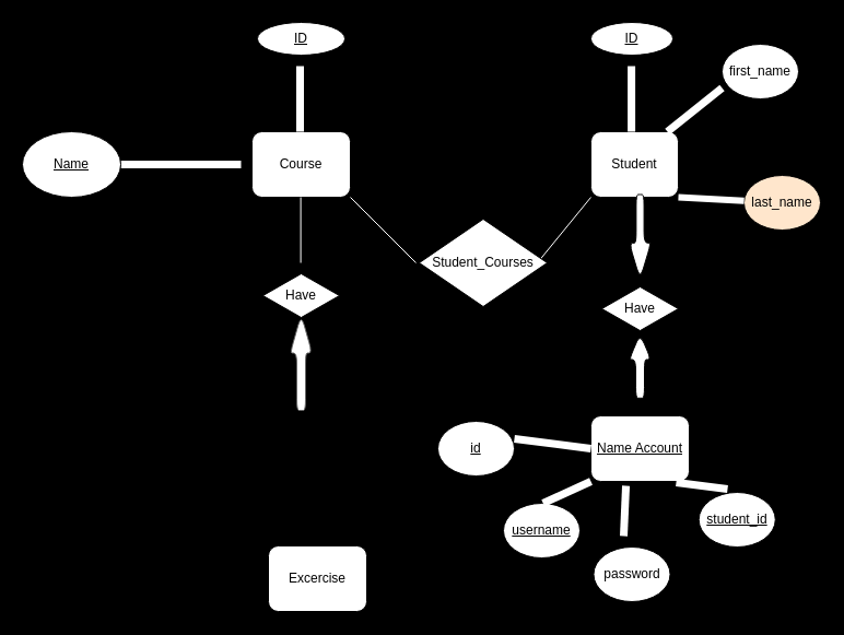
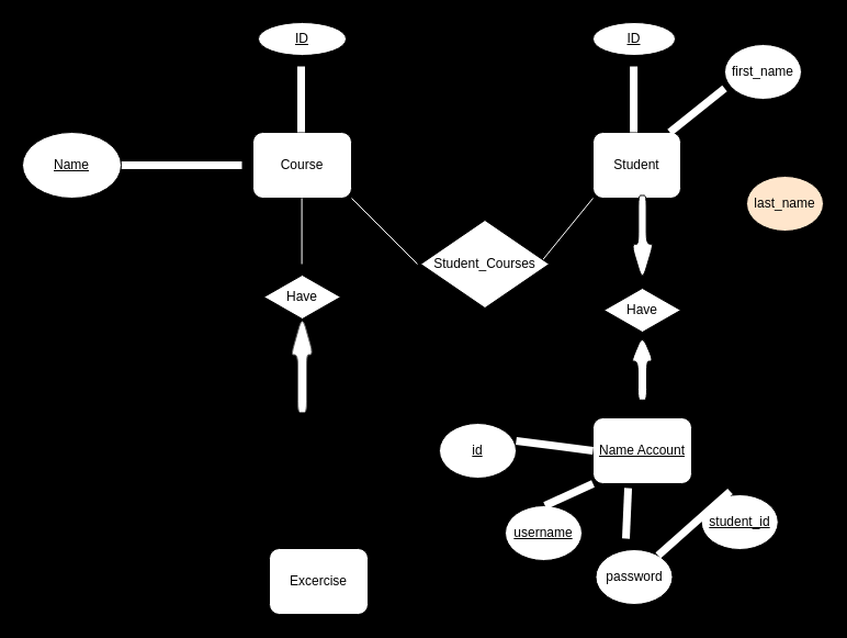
  <mxCell id="0" />
  <mxCell id="1" parent="0" />
  <mxCell id="2" value="Course" style="rounded=1;whiteSpace=wrap;html=1;fillColor=default;" parent="1" vertex="1"><mxGeometry x="230" y="120" width="90" height="60" as="geometry" /></mxCell>
  <mxCell id="3" value="Student" style="rounded=1;whiteSpace=wrap;html=1;fillColor=default;" parent="1" vertex="1"><mxGeometry x="540" y="120" width="80" height="60" as="geometry" /></mxCell>
  <mxCell id="4" value="" style="edgeStyle=none;html=1;" parent="1" source="5" target="10" edge="1"><mxGeometry relative="1" as="geometry" /></mxCell>
  <mxCell id="5" value="Excercise" style="rounded=1;whiteSpace=wrap;html=1;fillColor=default;" parent="1" vertex="1"><mxGeometry x="245" y="499" width="90" height="60" as="geometry" /></mxCell>
  <mxCell id="6" value="&lt;u&gt;Name Account&lt;/u&gt;" style="rounded=1;whiteSpace=wrap;html=1;fillColor=default;" parent="1" vertex="1"><mxGeometry x="540" y="380" width="90" height="60" as="geometry" /></mxCell>
  <mxCell id="7" value="Have" style="rhombus;whiteSpace=wrap;html=1;" parent="1" vertex="1"><mxGeometry x="550" y="262" width="70" height="40" as="geometry" /></mxCell>
  <mxCell id="8" value="Have" style="rhombus;whiteSpace=wrap;html=1;" parent="1" vertex="1"><mxGeometry x="240" y="250" width="70" height="40" as="geometry" /></mxCell>
  <mxCell id="9" value="" style="endArrow=none;html=1;strokeColor=#FFFFFF;" parent="1" edge="1"><mxGeometry width="50" height="50" relative="1" as="geometry"><mxPoint x="274.6" y="240" as="sourcePoint" /><mxPoint x="274.6" y="180" as="targetPoint" /></mxGeometry></mxCell>
  <mxCell id="10" value="" style="shape=singleArrow;whiteSpace=wrap;html=1;arrowWidth=0.4;arrowSize=0.4;fillColor=#FFFFFF;rounded=1;rotation=-90;fontColor=#333333;strokeColor=#666666;" parent="1" vertex="1"><mxGeometry x="231.25" y="321.25" width="87.5" height="20" as="geometry" /></mxCell>
  <mxCell id="11" value="" style="shape=singleArrow;whiteSpace=wrap;html=1;arrowWidth=0.4;arrowSize=0.4;fillColor=#FFFFFF;rounded=1;rotation=-90;" parent="1" vertex="1"><mxGeometry x="555.63" y="324.38" width="58.75" height="20" as="geometry" /></mxCell>
  <mxCell id="12" value="" style="shape=singleArrow;whiteSpace=wrap;html=1;arrowWidth=0.36;arrowSize=0.428;fillColor=#FFFFFF;rounded=1;rotation=90;" parent="1" vertex="1"><mxGeometry x="546.25" y="206.25" width="77.5" height="20" as="geometry" /></mxCell>
  <mxCell id="13" value="&lt;u&gt;ID&lt;/u&gt;" style="ellipse;whiteSpace=wrap;html=1;fillColor=default;rounded=1;" parent="1" vertex="1"><mxGeometry x="540" width="75" height="30" as="geometry" y="20" /></mxCell>
  <mxCell id="14" value="&lt;u&gt;ID&lt;/u&gt;" style="ellipse;whiteSpace=wrap;html=1;fillColor=default;rounded=1;" parent="1" vertex="1"><mxGeometry x="235" width="80" height="30" as="geometry" y="20" /></mxCell>
  <mxCell id="15" value="" style="endArrow=none;html=1;strokeWidth=7;strokeColor=#FFFFFF;" parent="1" edge="1"><mxGeometry width="50" height="50" relative="1" as="geometry"><mxPoint x="577.1" y="120" as="sourcePoint" /><mxPoint x="577.1" y="60" as="targetPoint" /></mxGeometry></mxCell>
  <mxCell id="16" value="&lt;u&gt;username&lt;/u&gt;" style="ellipse;whiteSpace=wrap;html=1;" parent="1" vertex="1"><mxGeometry x="460" y="460" width="70" height="50" as="geometry" /></mxCell>
  <mxCell id="17" value="&lt;u&gt;student_id&lt;/u&gt;" style="ellipse;whiteSpace=wrap;html=1;" parent="1" vertex="1"><mxGeometry x="638.75" y="450" width="70" height="50" as="geometry" /></mxCell>
  <mxCell id="18" value="password" style="ellipse;whiteSpace=wrap;html=1;" parent="1" vertex="1"><mxGeometry x="542.5" y="500" width="70" height="50" as="geometry" /></mxCell>
  <mxCell id="19" value="&lt;u&gt;id&lt;/u&gt;" style="ellipse;whiteSpace=wrap;html=1;" parent="1" vertex="1"><mxGeometry x="400" y="385" width="70" height="50" as="geometry" /></mxCell>
  <mxCell id="20" value="last_name" style="ellipse;whiteSpace=wrap;html=1;fillColor=#ffe6cc;" parent="1" vertex="1"><mxGeometry x="680" y="160" width="70" height="50" as="geometry" /></mxCell>
  <mxCell id="21" value="first_name" style="ellipse;whiteSpace=wrap;html=1;" parent="1" vertex="1"><mxGeometry x="660" y="40" width="70" height="50" as="geometry" /></mxCell>
  <mxCell id="22" value="" style="endArrow=none;html=1;entryX=0;entryY=1;entryDx=0;entryDy=0;strokeColor=#FFFFFF;" edge="1" parent="1" target="3"><mxGeometry width="50" height="50" relative="1" as="geometry"><mxPoint x="490" y="241.25" as="sourcePoint" /><mxPoint x="540" y="191.25" as="targetPoint" /></mxGeometry></mxCell>
  <mxCell id="23" value="" style="endArrow=none;html=1;entryX=1;entryY=1;entryDx=0;entryDy=0;fillColor=#eeeeee;strokeColor=#FFFFFF;" edge="1" parent="1" target="2"><mxGeometry width="50" height="50" relative="1" as="geometry"><mxPoint x="380" y="240" as="sourcePoint" /><mxPoint x="370" y="180" as="targetPoint" /></mxGeometry></mxCell>
  <mxCell id="24" value="" style="endArrow=none;html=1;entryX=0;entryY=0.8;entryDx=0;entryDy=0;entryPerimeter=0;strokeWidth=7;strokeColor=#FFFFFF;" edge="1" parent="1" target="21"><mxGeometry width="50" height="50" relative="1" as="geometry"><mxPoint x="610" y="120" as="sourcePoint" /><mxPoint x="660" y="58.75" as="targetPoint" /><Array as="points" /></mxGeometry></mxCell>
- <mxCell id="25" value="" style="endArrow=none;html=1;exitX=1;exitY=1;exitDx=0;exitDy=0;strokeWidth=6;strokeColor=#FFFFFF;" edge="1" parent="1" source="3" target="20"><mxGeometry width="50" height="50" relative="1" as="geometry"><mxPoint x="620" y="130" as="sourcePoint" /><mxPoint x="670" y="90" as="targetPoint" /><Array as="points" /></mxGeometry></mxCell>
  <mxCell id="26" value="Student_Courses" style="rhombus;whiteSpace=wrap;html=1;" vertex="1" parent="1"><mxGeometry x="383" y="200" width="117" height="80" as="geometry" /></mxCell>
  <mxCell id="27" value="" style="endArrow=none;html=1;entryX=0;entryY=1;entryDx=0;entryDy=0;strokeWidth=7;strokeColor=#FFFFFF;" edge="1" parent="1" target="6"><mxGeometry width="50" height="50" relative="1" as="geometry"><mxPoint x="496.25" y="460" as="sourcePoint" /><mxPoint x="546.25" y="410" as="targetPoint" /></mxGeometry></mxCell>
  <mxCell id="28" value="" style="endArrow=none;html=1;entryX=0.356;entryY=1.067;entryDx=0;entryDy=0;entryPerimeter=0;strokeWidth=7;strokeColor=#FFFFFF;" edge="1" parent="1" target="6"><mxGeometry width="50" height="50" relative="1" as="geometry"><mxPoint x="570" y="490" as="sourcePoint" /><mxPoint x="550" y="450" as="targetPoint" /></mxGeometry></mxCell>
- <mxCell id="29" value="" style="endArrow=none;html=1;entryX=0.867;entryY=1.017;entryDx=0;entryDy=0;entryPerimeter=0;exitX=0.375;exitY=-0.06;exitDx=0;exitDy=0;exitPerimeter=0;strokeWidth=7;strokeColor=#FFFFFF;" edge="1" parent="1" source="17" target="6"><mxGeometry width="50" height="50" relative="1" as="geometry"><mxPoint x="580" y="500" as="sourcePoint" /><mxPoint x="582.04" y="454.02" as="targetPoint" /></mxGeometry></mxCell>
+ <mxCell id="29" value="" style="endArrow=none;html=1;exitX=0.375;exitY=-0.06;exitDx=0;exitDy=0;exitPerimeter=0;strokeWidth=7;strokeColor=#FFFFFF;" edge="1" parent="1" source="17" target="18"><mxGeometry width="50" height="50" relative="1" as="geometry"><mxPoint x="580" y="500" as="sourcePoint" /><mxPoint x="582.04" y="454.02" as="targetPoint" /></mxGeometry></mxCell>
  <mxCell id="30" value="" style="endArrow=none;html=1;entryX=0.867;entryY=1.017;entryDx=0;entryDy=0;entryPerimeter=0;exitX=0;exitY=0.5;exitDx=0;exitDy=0;strokeWidth=7;strokeColor=#FFFFFF;" edge="1" parent="1" source="6"><mxGeometry width="50" height="50" relative="1" as="geometry"><mxPoint x="501.97" y="436.99" as="sourcePoint" /><mxPoint x="470" y="401.01" as="targetPoint" /><Array as="points" /></mxGeometry></mxCell>
  <mxCell id="31" value="" style="endArrow=none;html=1;strokeWidth=7;strokeColor=#FFFFFF;" edge="1" parent="1"><mxGeometry width="50" height="50" relative="1" as="geometry"><mxPoint x="220" y="150" as="sourcePoint" /><mxPoint x="110" y="150" as="targetPoint" /><Array as="points"><mxPoint x="170.4" y="150" /></Array></mxGeometry></mxCell>
  <mxCell id="32" value="&lt;u&gt;Name&lt;/u&gt;" style="ellipse;whiteSpace=wrap;html=1;" vertex="1" parent="1"><mxGeometry y="120" width="90" height="60" as="geometry" x="20" /></mxCell>
  <mxCell id="33" value="" style="endArrow=none;html=1;strokeWidth=7;strokeColor=#FFFFFF;" edge="1" parent="1"><mxGeometry width="50" height="50" relative="1" as="geometry"><mxPoint x="274" y="120" as="sourcePoint" /><mxPoint x="274" y="60" as="targetPoint" /></mxGeometry></mxCell>
